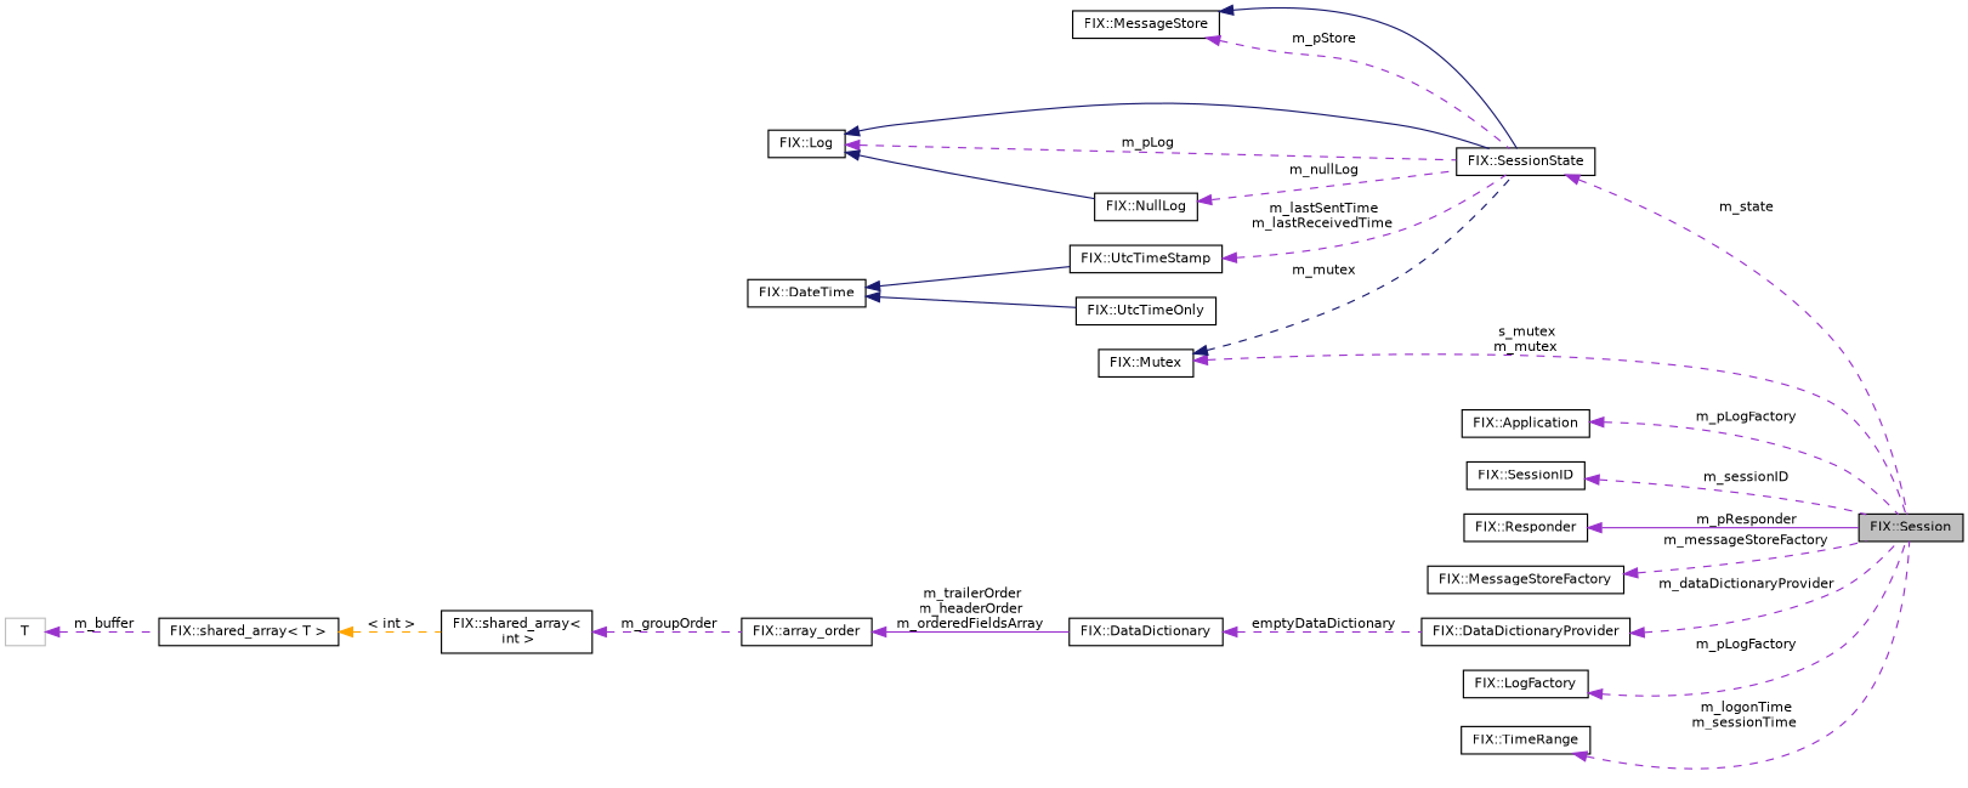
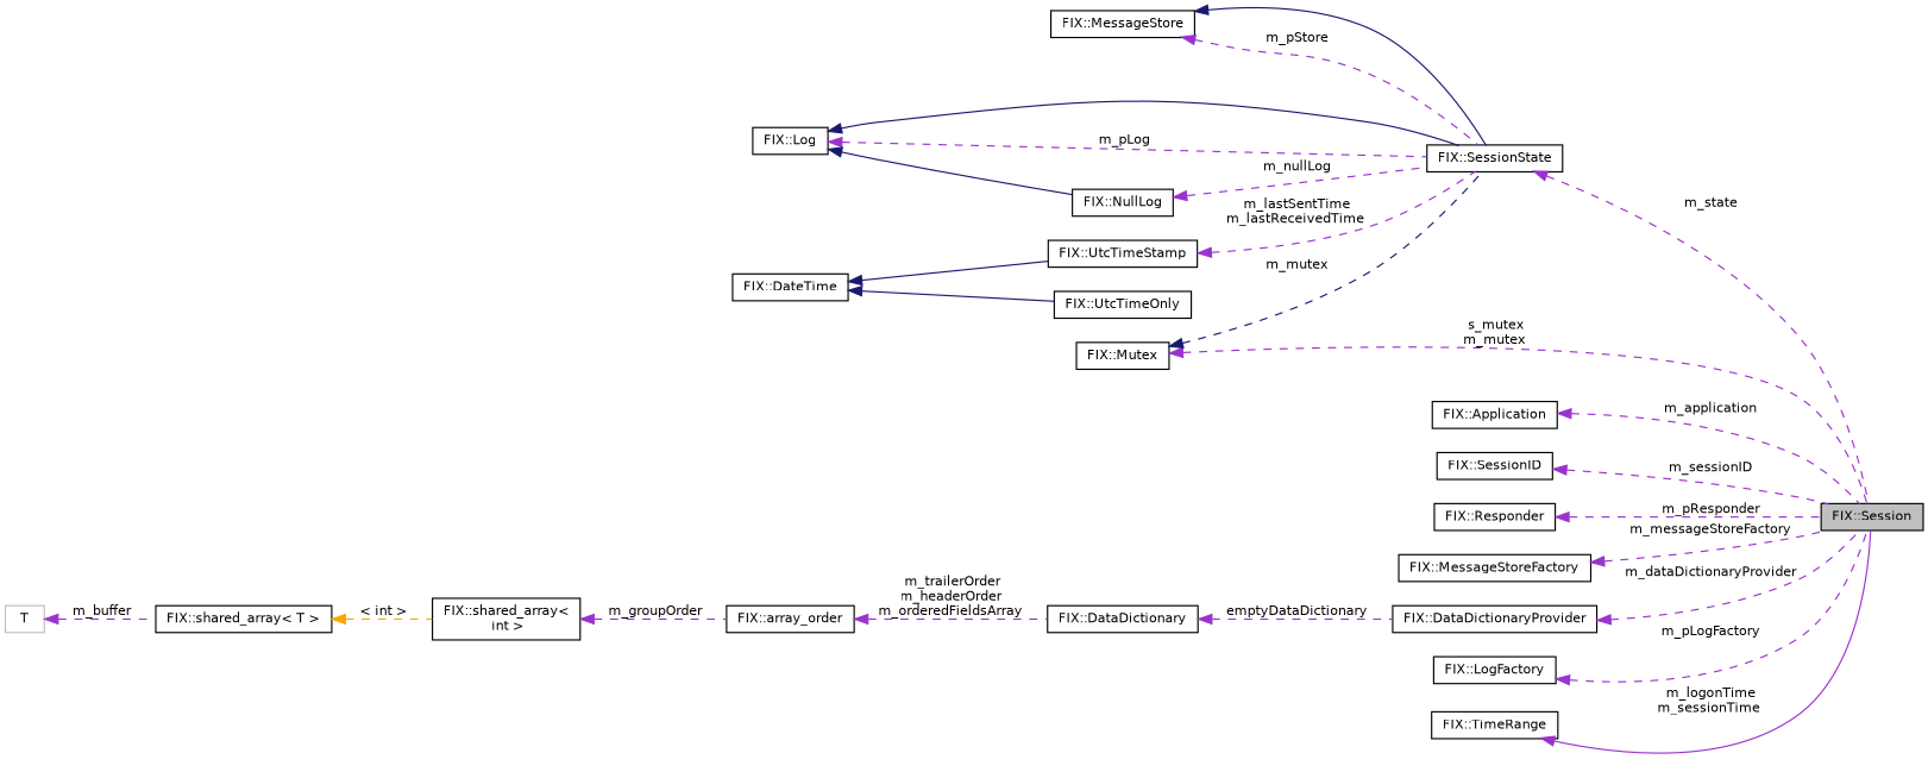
  digraph {
    rankdir=LR
    node [color=black fillcolor=white fontname=Helvetica fontsize=10 shape=record style=filled]
    edge [color=darkorchid3 dir=back fontname=Helvetica fontsize=10 labelfontname=Helvetica labelfontsize=10 style=dashed]
    n1 [fillcolor=grey75 fontcolor=black height=0.2 label="FIX::Session" width=0.4]
    n2 [height=0.2 label="FIX::SessionState" width=0.4]
    n3 [height=0.2 label="FIX::MessageStore" width=0.4]
    n4 [height=0.2 label="FIX::Log" width=0.4]
    n5 [height=0.2 label="FIX::NullLog" width=0.4]
    n6 [height=0.2 label="FIX::UtcTimeStamp" width=0.4]
    n7 [height=0.2 label="FIX::DateTime" width=0.4]
    n8 [height=0.2 label="FIX::UtcTimeOnly" width=0.4]
    n9 [height=0.2 label="FIX::Mutex" width=0.4]
    n10 [height=0.2 label="FIX::Application" width=0.4]
    n11 [height=0.2 label="FIX::SessionID" width=0.4]
    n12 [height=0.2 label="FIX::Responder" width=0.4]
    n13 [height=0.2 label="FIX::MessageStoreFactory" width=0.4]
    n14 [height=0.2 label="FIX::DataDictionaryProvider" width=0.4]
    n15 [height=0.2 label="FIX::DataDictionary" width=0.4]
    n16 [height=0.2 label="FIX::array_order" width=0.4]
    n17 [height=0.2 label="FIX::shared_array\<\l int \>" width=0.4]
    n18 [height=0.2 label="FIX::shared_array\< T \>" width=0.4]
    n19 [color=grey75 height=0.2 label=T width=0.4]
    n20 [height=0.2 label="FIX::LogFactory" width=0.4]
    n21 [height=0.2 label="FIX::TimeRange" width=0.4]
    n2 -> n1 [label=" m_state"]
    n3 -> n2 [color=midnightblue style=solid]
    n3 -> n2 [label=" m_pStore"]
    n4 -> n2 [color=midnightblue style=solid]
    n4 -> n2 [label=" m_pLog"]
    n4 -> n5 [color=midnightblue style=solid]
    n5 -> n2 [label=" m_nullLog"]
    n6 -> n2 [label=" m_lastSentTime\nm_lastReceivedTime"]
    n7 -> n6 [color=midnightblue style=solid]
    n7 -> n8 [color=midnightblue style=solid]
    n9 -> n1 [label=" s_mutex\nm_mutex"]
    n9 -> n2 [color=midnightblue label=" m_mutex"]
-   n10 -> n1 [label=" m_pLogFactory"]
+   n10 -> n1 [label=" m_application"]
    n11 -> n1 [label=" m_sessionID"]
-   n12 -> n1 [label=" m_pResponder" style=solid]
+   n12 -> n1 [label=" m_pResponder"]
    n13 -> n1 [label=" m_messageStoreFactory"]
    n14 -> n1 [label=" m_dataDictionaryProvider"]
    n15 -> n14 [label=" emptyDataDictionary"]
-   n16 -> n15 [label=" m_trailerOrder\nm_headerOrder\nm_orderedFieldsArray" style=solid]
+   n16 -> n15 [label=" m_trailerOrder\nm_headerOrder\nm_orderedFieldsArray"]
    n17 -> n16 [label=" m_groupOrder"]
    n18 -> n17 [color=orange label=" \< int \>"]
    n19 -> n18 [label=" m_buffer"]
    n20 -> n1 [label=" m_pLogFactory"]
-   n21 -> n1 [label=" m_logonTime\nm_sessionTime"]
+   n21 -> n1 [label=" m_logonTime\nm_sessionTime" style=solid]
  }
